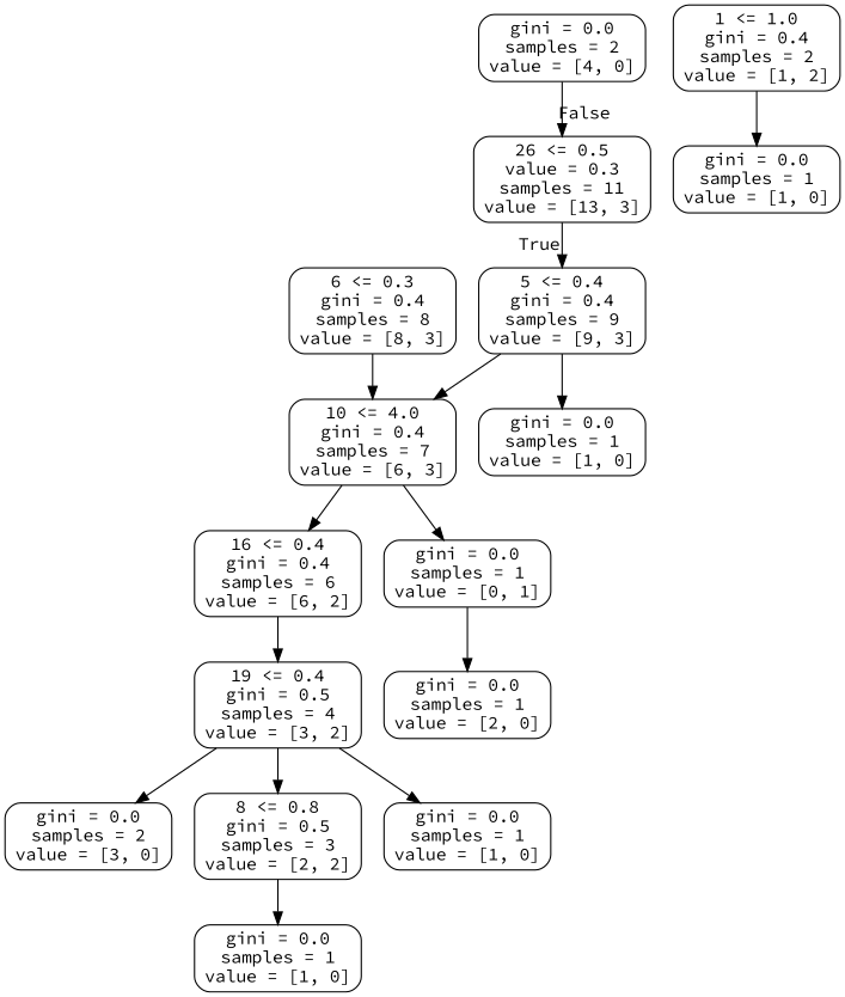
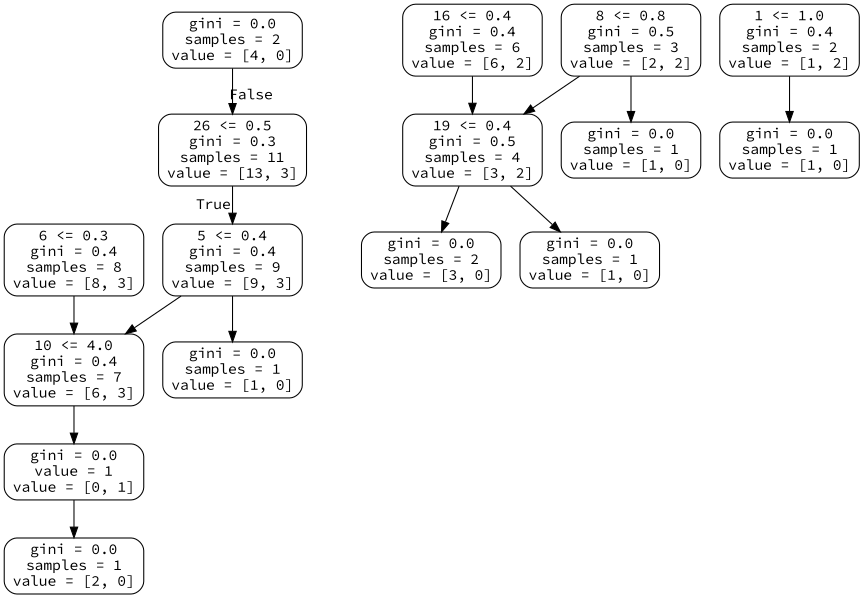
  digraph {
    fontname="Source Code Pro"
    node [color=black fontname="Source Code Pro" shape=box style=rounded]
    edge [fontname="Source Code Pro"]
-   n1 [label="26 <= 0.5\nvalue = 0.3\nsamples = 11\nvalue = [13, 3]"]
+   n1 [label="26 <= 0.5\ngini = 0.3\nsamples = 11\nvalue = [13, 3]"]
    n2 [label="5 <= 0.4\ngini = 0.4\nsamples = 9\nvalue = [9, 3]"]
    n3 [label="gini = 0.0\nsamples = 1\nvalue = [1, 0]"]
    n4 [label="10 <= 4.0\ngini = 0.4\nsamples = 7\nvalue = [6, 3]"]
    n5 [label="gini = 0.0\nsamples = 2\nvalue = [4, 0]"]
    n6 [label="6 <= 0.3\ngini = 0.4\nsamples = 8\nvalue = [8, 3]"]
    n7 [label="16 <= 0.4\ngini = 0.4\nsamples = 6\nvalue = [6, 2]"]
-   n8 [label="gini = 0.0\nsamples = 1\nvalue = [0, 1]"]
+   n8 [label="gini = 0.0\nvalue = 1\nvalue = [0, 1]"]
    n9 [label="gini = 0.0\nsamples = 1\nvalue = [2, 0]"]
    n10 [label="19 <= 0.4\ngini = 0.5\nsamples = 4\nvalue = [3, 2]"]
    n11 [label="gini = 0.0\nsamples = 2\nvalue = [3, 0]"]
    n12 [label="8 <= 0.8\ngini = 0.5\nsamples = 3\nvalue = [2, 2]"]
    n13 [label="gini = 0.0\nsamples = 1\nvalue = [1, 0]"]
    n14 [label="gini = 0.0\nsamples = 1\nvalue = [1, 0]"]
    n15 [label="1 <= 1.0\ngini = 0.4\nsamples = 2\nvalue = [1, 2]"]
    n16 [label="gini = 0.0\nsamples = 1\nvalue = [1, 0]"]
    n1 -> n2 [headlabel=True labelangle=45 labeldistance=2.5]
    n2 -> n3
    n2 -> n4
-   n4 -> n7
    n4 -> n8
    n5 -> n1 [headlabel=False labelangle=-45 labeldistance=2.5]
    n6 -> n4
    n7 -> n10
    n8 -> n9
    n10 -> n11
-   n10 -> n12
+   n12 -> n10
    n10 -> n13
    n12 -> n14
    n15 -> n16
  }
